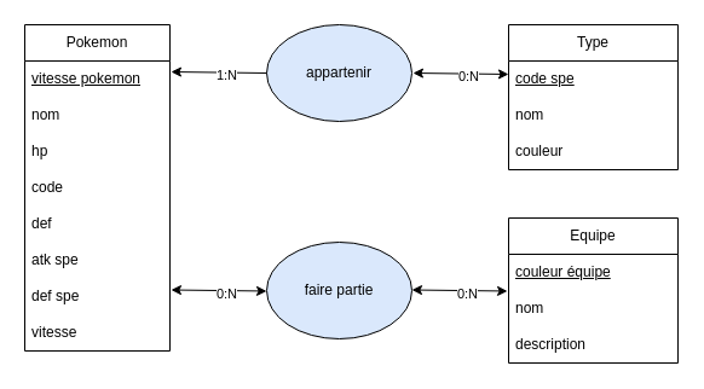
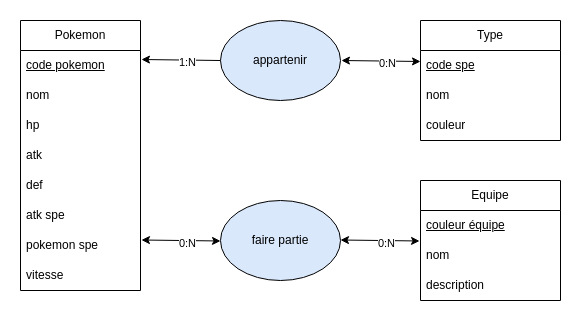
  <mxCell id="0" />
  <mxCell id="1" parent="0" />
  <mxCell id="2" value="Pokemon" style="swimlane;fontStyle=0;childLayout=stackLayout;horizontal=1;startSize=30;horizontalStack=0;resizeParent=1;resizeParentMax=0;resizeLast=0;collapsible=1;marginBottom=0;whiteSpace=wrap;html=1;" parent="1" vertex="1"><mxGeometry x="20" y="20" width="120" height="270" as="geometry" /></mxCell>
- <mxCell id="3" value="vitesse pokemon" style="text;strokeColor=none;fillColor=none;align=left;verticalAlign=middle;spacingLeft=4;spacingRight=4;overflow=hidden;points=[[0,0.5],[1,0.5]];portConstraint=eastwest;rotatable=0;whiteSpace=wrap;html=1;fontStyle=4" parent="2" vertex="1"><mxGeometry y="30" width="120" height="30" as="geometry" /></mxCell>
+ <mxCell id="3" value="code pokemon" style="text;strokeColor=none;fillColor=none;align=left;verticalAlign=middle;spacingLeft=4;spacingRight=4;overflow=hidden;points=[[0,0.5],[1,0.5]];portConstraint=eastwest;rotatable=0;whiteSpace=wrap;html=1;fontStyle=4" parent="2" vertex="1"><mxGeometry y="30" width="120" height="30" as="geometry" /></mxCell>
  <mxCell id="4" value="nom" style="text;strokeColor=none;fillColor=none;align=left;verticalAlign=middle;spacingLeft=4;spacingRight=4;overflow=hidden;points=[[0,0.5],[1,0.5]];portConstraint=eastwest;rotatable=0;whiteSpace=wrap;html=1;" parent="2" vertex="1"><mxGeometry y="60" width="120" height="30" as="geometry" /></mxCell>
  <mxCell id="5" value="hp" style="text;strokeColor=none;fillColor=none;align=left;verticalAlign=middle;spacingLeft=4;spacingRight=4;overflow=hidden;points=[[0,0.5],[1,0.5]];portConstraint=eastwest;rotatable=0;whiteSpace=wrap;html=1;" parent="2" vertex="1"><mxGeometry y="90" width="120" height="30" as="geometry" /></mxCell>
- <mxCell id="6" value="code" style="text;strokeColor=none;fillColor=none;align=left;verticalAlign=middle;spacingLeft=4;spacingRight=4;overflow=hidden;points=[[0,0.5],[1,0.5]];portConstraint=eastwest;rotatable=0;whiteSpace=wrap;html=1;" parent="2" vertex="1"><mxGeometry y="120" width="120" height="30" as="geometry" /></mxCell>
+ <mxCell id="6" value="atk" style="text;strokeColor=none;fillColor=none;align=left;verticalAlign=middle;spacingLeft=4;spacingRight=4;overflow=hidden;points=[[0,0.5],[1,0.5]];portConstraint=eastwest;rotatable=0;whiteSpace=wrap;html=1;" parent="2" vertex="1"><mxGeometry y="120" width="120" height="30" as="geometry" /></mxCell>
  <mxCell id="7" value="def" style="text;strokeColor=none;fillColor=none;align=left;verticalAlign=middle;spacingLeft=4;spacingRight=4;overflow=hidden;points=[[0,0.5],[1,0.5]];portConstraint=eastwest;rotatable=0;whiteSpace=wrap;html=1;" parent="2" vertex="1"><mxGeometry y="150" width="120" height="30" as="geometry" /></mxCell>
  <mxCell id="8" value="atk spe" style="text;strokeColor=none;fillColor=none;align=left;verticalAlign=middle;spacingLeft=4;spacingRight=4;overflow=hidden;points=[[0,0.5],[1,0.5]];portConstraint=eastwest;rotatable=0;whiteSpace=wrap;html=1;" parent="2" vertex="1"><mxGeometry y="180" width="120" height="30" as="geometry" /></mxCell>
- <mxCell id="9" value="def spe" style="text;strokeColor=none;fillColor=none;align=left;verticalAlign=middle;spacingLeft=4;spacingRight=4;overflow=hidden;points=[[0,0.5],[1,0.5]];portConstraint=eastwest;rotatable=0;whiteSpace=wrap;html=1;" parent="2" vertex="1"><mxGeometry y="210" width="120" height="30" as="geometry" /></mxCell>
+ <mxCell id="9" value="pokemon spe" style="text;strokeColor=none;fillColor=none;align=left;verticalAlign=middle;spacingLeft=4;spacingRight=4;overflow=hidden;points=[[0,0.5],[1,0.5]];portConstraint=eastwest;rotatable=0;whiteSpace=wrap;html=1;" parent="2" vertex="1"><mxGeometry y="210" width="120" height="30" as="geometry" /></mxCell>
  <mxCell id="10" value="vitesse" style="text;strokeColor=none;fillColor=none;align=left;verticalAlign=middle;spacingLeft=4;spacingRight=4;overflow=hidden;points=[[0,0.5],[1,0.5]];portConstraint=eastwest;rotatable=0;whiteSpace=wrap;html=1;" parent="2" vertex="1"><mxGeometry y="240" width="120" height="30" as="geometry" /></mxCell>
  <mxCell id="11" value="Type" style="swimlane;fontStyle=0;childLayout=stackLayout;horizontal=1;startSize=30;horizontalStack=0;resizeParent=1;resizeParentMax=0;resizeLast=0;collapsible=1;marginBottom=0;whiteSpace=wrap;html=1;" parent="1" vertex="1"><mxGeometry x="420" y="20" width="140" height="120" as="geometry" /></mxCell>
  <mxCell id="12" value="code spe" style="text;strokeColor=none;fillColor=none;align=left;verticalAlign=middle;spacingLeft=4;spacingRight=4;overflow=hidden;points=[[0,0.5],[1,0.5]];portConstraint=eastwest;rotatable=0;whiteSpace=wrap;html=1;fontStyle=4" parent="11" vertex="1"><mxGeometry y="30" width="140" height="30" as="geometry" /></mxCell>
  <mxCell id="13" value="nom" style="text;strokeColor=none;fillColor=none;align=left;verticalAlign=middle;spacingLeft=4;spacingRight=4;overflow=hidden;points=[[0,0.5],[1,0.5]];portConstraint=eastwest;rotatable=0;whiteSpace=wrap;html=1;" parent="11" vertex="1"><mxGeometry y="60" width="140" height="30" as="geometry" /></mxCell>
  <mxCell id="14" value="couleur" style="text;strokeColor=none;fillColor=none;align=left;verticalAlign=middle;spacingLeft=4;spacingRight=4;overflow=hidden;points=[[0,0.5],[1,0.5]];portConstraint=eastwest;rotatable=0;whiteSpace=wrap;html=1;" parent="11" vertex="1"><mxGeometry y="90" width="140" height="30" as="geometry" /></mxCell>
  <mxCell id="15" value="Equipe" style="swimlane;fontStyle=0;childLayout=stackLayout;horizontal=1;startSize=30;horizontalStack=0;resizeParent=1;resizeParentMax=0;resizeLast=0;collapsible=1;marginBottom=0;whiteSpace=wrap;html=1;" parent="1" vertex="1"><mxGeometry x="420" y="180" width="140" height="120" as="geometry" /></mxCell>
  <mxCell id="16" value="couleur équipe" style="text;strokeColor=none;fillColor=none;align=left;verticalAlign=middle;spacingLeft=4;spacingRight=4;overflow=hidden;points=[[0,0.5],[1,0.5]];portConstraint=eastwest;rotatable=0;whiteSpace=wrap;html=1;fontStyle=4" parent="15" vertex="1"><mxGeometry y="30" width="140" height="30" as="geometry" /></mxCell>
  <mxCell id="17" value="nom" style="text;strokeColor=none;fillColor=none;align=left;verticalAlign=middle;spacingLeft=4;spacingRight=4;overflow=hidden;points=[[0,0.5],[1,0.5]];portConstraint=eastwest;rotatable=0;whiteSpace=wrap;html=1;" parent="15" vertex="1"><mxGeometry y="60" width="140" height="30" as="geometry" /></mxCell>
  <mxCell id="18" value="description" style="text;strokeColor=none;fillColor=none;align=left;verticalAlign=middle;spacingLeft=4;spacingRight=4;overflow=hidden;points=[[0,0.5],[1,0.5]];portConstraint=eastwest;rotatable=0;whiteSpace=wrap;html=1;" parent="15" vertex="1"><mxGeometry y="90" width="140" height="30" as="geometry" /></mxCell>
  <mxCell id="19" value="appartenir" style="ellipse;whiteSpace=wrap;html=1;fillColor=#dae8fc;" parent="1" vertex="1"><mxGeometry x="220" y="20" width="120" height="80" as="geometry" /></mxCell>
  <mxCell id="20" value="" style="endArrow=none;startArrow=classic;html=1;exitX=1.008;exitY=0.3;exitDx=0;exitDy=0;entryX=0;entryY=0.5;entryDx=0;entryDy=0;exitPerimeter=0;" parent="1" source="3" target="19" edge="1"><mxGeometry width="50" height="50" relative="1" as="geometry"><mxPoint x="310" y="260" as="sourcePoint" /><mxPoint x="360" y="210" as="targetPoint" /></mxGeometry></mxCell>
  <mxCell id="21" value="1:N" style="edgeLabel;html=1;align=center;verticalAlign=middle;resizable=0;points=[];" parent="20" vertex="1" connectable="0"><mxGeometry x="0.166" y="-2" relative="1" as="geometry"><mxPoint as="offset" /></mxGeometry></mxCell>
  <mxCell id="22" value="" style="endArrow=classic;startArrow=classic;html=1;exitX=1.008;exitY=0.3;exitDx=0;exitDy=0;entryX=0;entryY=0.5;entryDx=0;entryDy=0;exitPerimeter=0;" parent="1" edge="1"><mxGeometry width="50" height="50" relative="1" as="geometry"><mxPoint x="340.96" y="60" as="sourcePoint" /><mxPoint x="420" y="61" as="targetPoint" /></mxGeometry></mxCell>
  <mxCell id="23" value="0:N" style="edgeLabel;html=1;align=center;verticalAlign=middle;resizable=0;points=[];" parent="22" vertex="1" connectable="0"><mxGeometry x="0.166" y="-2" relative="1" as="geometry"><mxPoint as="offset" /></mxGeometry></mxCell>
  <mxCell id="24" value="faire partie" style="ellipse;whiteSpace=wrap;html=1;fillColor=#dae8fc;" parent="1" vertex="1"><mxGeometry x="220" y="200" width="120" height="80" as="geometry" /></mxCell>
  <mxCell id="25" value="" style="endArrow=classic;startArrow=classic;html=1;exitX=1.008;exitY=0.3;exitDx=0;exitDy=0;entryX=0;entryY=0.5;entryDx=0;entryDy=0;exitPerimeter=0;" parent="1" edge="1"><mxGeometry width="50" height="50" relative="1" as="geometry"><mxPoint x="140.96" y="239.5" as="sourcePoint" /><mxPoint x="220" y="240.5" as="targetPoint" /></mxGeometry></mxCell>
  <mxCell id="26" value="0:N" style="edgeLabel;html=1;align=center;verticalAlign=middle;resizable=0;points=[];" parent="25" vertex="1" connectable="0"><mxGeometry x="0.166" y="-2" relative="1" as="geometry"><mxPoint as="offset" /></mxGeometry></mxCell>
  <mxCell id="27" value="" style="endArrow=classic;startArrow=classic;html=1;exitX=1.008;exitY=0.3;exitDx=0;exitDy=0;entryX=0;entryY=0.5;entryDx=0;entryDy=0;exitPerimeter=0;" parent="1" edge="1"><mxGeometry width="50" height="50" relative="1" as="geometry"><mxPoint x="340" y="239.5" as="sourcePoint" /><mxPoint x="419.04" y="240.5" as="targetPoint" /></mxGeometry></mxCell>
  <mxCell id="28" value="0:N" style="edgeLabel;html=1;align=center;verticalAlign=middle;resizable=0;points=[];" parent="27" vertex="1" connectable="0"><mxGeometry x="0.166" y="-2" relative="1" as="geometry"><mxPoint as="offset" /></mxGeometry></mxCell>
